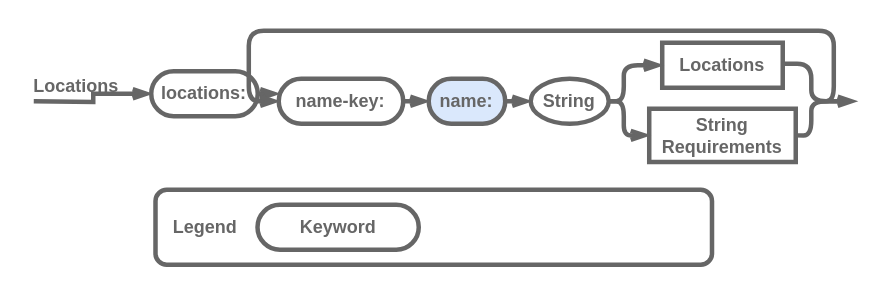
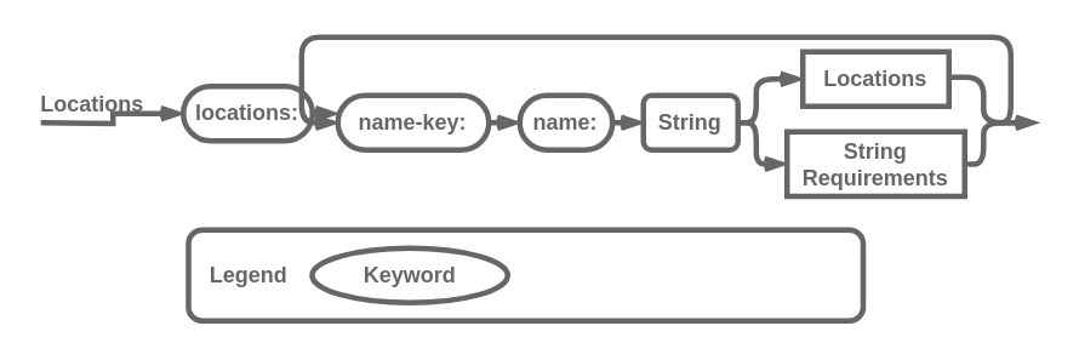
  <mxCell id="0" />
  <mxCell id="1" parent="0" />
  <mxCell id="2" value="" style="group" parent="1" vertex="1" connectable="0"><mxGeometry x="103" y="126" width="371" height="50" as="geometry" /></mxCell>
  <mxCell id="3" value="&lt;b style=&quot;border-color: var(--border-color); color: rgb(51, 51, 51); font-family: Helvetica; text-align: center;&quot;&gt;&lt;font style=&quot;border-color: var(--border-color);&quot; color=&quot;#666666&quot;&gt;&amp;nbsp; &amp;nbsp;Legend&lt;/font&gt;&lt;/b&gt;" style="text;html=1;align=left;verticalAlign=middle;whiteSpace=wrap;rounded=1;fontFamily=Courier New;perimeterSpacing=6;shadow=0;fillColor=#ffffff;fontColor=#143642;strokeColor=#666666;labelBackgroundColor=none;container=0;strokeWidth=3;" parent="2" vertex="1"><mxGeometry width="371" height="50" as="geometry" /></mxCell>
- <mxCell id="4" value="&lt;p&gt;&lt;b style=&quot;border-color: var(--border-color); color: rgb(51, 51, 51);&quot;&gt;&lt;font style=&quot;border-color: var(--border-color);&quot; color=&quot;#666666&quot;&gt;Keyword&lt;/font&gt;&lt;/b&gt;&lt;br&gt;&lt;/p&gt;" style="rounded=1;whiteSpace=wrap;html=1;arcSize=50;fontStyle=0;fillColor=#ffffff;strokeColor=#666666;labelBackgroundColor=none;fontColor=#143642;container=0;strokeWidth=3;" parent="2" vertex="1"><mxGeometry x="67.996" y="10" width="107.5" height="30" as="geometry" /></mxCell>
+ <mxCell id="4" value="&lt;p&gt;&lt;b style=&quot;border-color: var(--border-color); color: rgb(51, 51, 51);&quot;&gt;&lt;font style=&quot;border-color: var(--border-color);&quot; color=&quot;#666666&quot;&gt;Keyword&lt;/font&gt;&lt;/b&gt;&lt;br&gt;&lt;/p&gt;" style="ellipse;whiteSpace=wrap;html=1;arcSize=50;fontStyle=0;fillColor=#ffffff;strokeColor=#666666;labelBackgroundColor=none;fontColor=#143642;container=0;strokeWidth=3;" parent="2" vertex="1"><mxGeometry x="67.996" y="10" width="107.5" height="30" as="geometry" /></mxCell>
  <mxCell id="5" style="edgeStyle=orthogonalEdgeStyle;shape=connector;curved=0;rounded=0;orthogonalLoop=1;jettySize=auto;html=1;exitX=0;exitY=0.5;exitDx=0;exitDy=0;labelBackgroundColor=default;strokeColor=#666666;strokeWidth=3;align=center;verticalAlign=middle;fontFamily=Helvetica;fontSize=11;fontColor=default;endArrow=none;endFill=0;startArrow=openThin;startFill=0;" parent="1" source="6" edge="1"><mxGeometry relative="1" as="geometry"><mxPoint x="21.845" y="67" as="targetPoint" /></mxGeometry></mxCell>
  <mxCell id="6" value="&lt;b style=&quot;border-color: var(--border-color);&quot;&gt;&lt;font style=&quot;border-color: var(--border-color);&quot; color=&quot;#666666&quot;&gt;locations:&lt;/font&gt;&lt;/b&gt;" style="rounded=1;whiteSpace=wrap;html=1;strokeColor=#666666;fontFamily=Helvetica;fontSize=12;fontColor=#143642;fillColor=#ffffff;arcSize=50;fontStyle=0;shadow=0;labelBackgroundColor=none;align=center;verticalAlign=middle;strokeWidth=3;" parent="1" vertex="1"><mxGeometry x="100.155" y="47" width="71" height="30" as="geometry" /></mxCell>
  <mxCell id="7" value="&lt;font size=&quot;1&quot; color=&quot;#666666&quot;&gt;&lt;b style=&quot;font-size: 12px;&quot;&gt;Locations&lt;/b&gt;&lt;/font&gt;" style="text;html=1;strokeColor=none;fillColor=none;align=left;verticalAlign=middle;whiteSpace=wrap;rounded=0;fontSize=11;fontFamily=Helvetica;fontColor=#333333;" parent="1" vertex="1"><mxGeometry x="20.005" y="42" width="60" height="30" as="geometry" /></mxCell>
  <mxCell id="8" style="edgeStyle=orthogonalEdgeStyle;shape=connector;curved=0;rounded=1;orthogonalLoop=1;jettySize=auto;html=1;labelBackgroundColor=default;strokeColor=#666666;strokeWidth=3;align=center;verticalAlign=middle;fontFamily=Helvetica;fontSize=11;fontColor=default;startArrow=none;startFill=0;endArrow=none;endFill=0;" parent="1" source="17" edge="1"><mxGeometry relative="1" as="geometry"><mxPoint x="560.155" y="67" as="targetPoint" /><Array as="points"><mxPoint x="540.155" y="42" /><mxPoint x="540.155" y="67" /></Array></mxGeometry></mxCell>
  <mxCell id="9" value="&lt;p&gt;&lt;font color=&quot;#666666&quot;&gt;&lt;b&gt;name-key:&lt;/b&gt;&lt;/font&gt;&lt;/p&gt;" style="rounded=1;whiteSpace=wrap;html=1;arcSize=50;fontStyle=0;fillColor=#ffffff;strokeColor=#666666;labelBackgroundColor=none;fontColor=#143642;container=0;strokeWidth=3;" parent="1" vertex="1"><mxGeometry x="185.155" y="52" width="83" height="30" as="geometry" /></mxCell>
  <mxCell id="10" value="" style="edgeStyle=orthogonalEdgeStyle;shape=connector;curved=0;rounded=0;orthogonalLoop=1;jettySize=auto;html=1;labelBackgroundColor=default;strokeColor=#666666;strokeWidth=3;align=center;verticalAlign=middle;fontFamily=Helvetica;fontSize=11;fontColor=default;startArrow=none;startFill=0;endArrow=openThin;endFill=0;" parent="1" source="6" target="9" edge="1"><mxGeometry relative="1" as="geometry"><Array as="points"><mxPoint x="190.155" y="67" /><mxPoint x="190.155" y="67" /></Array></mxGeometry></mxCell>
  <mxCell id="11" style="edgeStyle=orthogonalEdgeStyle;shape=connector;curved=0;rounded=1;orthogonalLoop=1;jettySize=auto;html=1;exitX=1;exitY=0.5;exitDx=0;exitDy=0;labelBackgroundColor=default;strokeColor=#666666;strokeWidth=3;align=center;verticalAlign=middle;fontFamily=Helvetica;fontSize=11;fontColor=default;startArrow=none;startFill=0;endArrow=openThin;endFill=0;" parent="1" source="19" edge="1"><mxGeometry relative="1" as="geometry"><mxPoint x="570.155" y="67" as="targetPoint" /><Array as="points"><mxPoint x="540.155" y="90" /><mxPoint x="540.155" y="67" /></Array></mxGeometry></mxCell>
  <mxCell id="12" style="edgeStyle=orthogonalEdgeStyle;shape=connector;curved=0;rounded=1;orthogonalLoop=1;jettySize=auto;html=1;labelBackgroundColor=default;strokeColor=#666666;strokeWidth=3;fontFamily=Helvetica;fontSize=11;fontColor=default;startArrow=none;startFill=0;endArrow=openThin;endFill=0;" edge="1" parent="1" target="9"><mxGeometry relative="1" as="geometry"><mxPoint x="545.155" y="67" as="sourcePoint" /><Array as="points"><mxPoint x="555.155" y="67" /><mxPoint x="555.155" y="20" /><mxPoint x="165.155" y="20" /><mxPoint x="165.155" y="67" /></Array><mxPoint x="194.155" y="67" as="targetPoint" /></mxGeometry></mxCell>
- <mxCell id="13" value="&lt;p&gt;&lt;font color=&quot;#666666&quot;&gt;&lt;b&gt;name:&lt;/b&gt;&lt;/font&gt;&lt;/p&gt;" style="rounded=1;whiteSpace=wrap;html=1;arcSize=50;fontStyle=0;fillColor=#dae8fc;strokeColor=#666666;labelBackgroundColor=none;fontColor=#143642;container=0;strokeWidth=3;" vertex="1" parent="1"><mxGeometry x="285.155" y="52" width="51" height="30" as="geometry" /></mxCell>
+ <mxCell id="13" value="&lt;p&gt;&lt;font color=&quot;#666666&quot;&gt;&lt;b&gt;name:&lt;/b&gt;&lt;/font&gt;&lt;/p&gt;" style="rounded=1;whiteSpace=wrap;html=1;arcSize=50;fontStyle=0;fillColor=#ffffff;strokeColor=#666666;labelBackgroundColor=none;fontColor=#143642;container=0;strokeWidth=3;" vertex="1" parent="1"><mxGeometry x="285.155" y="52" width="51" height="30" as="geometry" /></mxCell>
  <mxCell id="14" style="edgeStyle=orthogonalEdgeStyle;shape=connector;curved=0;rounded=1;orthogonalLoop=1;jettySize=auto;html=1;labelBackgroundColor=default;strokeColor=#666666;strokeWidth=3;fontFamily=Helvetica;fontSize=11;fontColor=default;startArrow=none;startFill=0;endArrow=openThin;endFill=0;" edge="1" parent="1" source="9" target="13"><mxGeometry relative="1" as="geometry"><Array as="points"><mxPoint x="279.155" y="67" /><mxPoint x="279.155" y="67" /></Array></mxGeometry></mxCell>
- <mxCell id="15" value="&lt;b style=&quot;border-color: var(--border-color); color: rgb(51, 51, 51);&quot;&gt;&lt;font style=&quot;border-color: var(--border-color);&quot; color=&quot;#666666&quot;&gt;String&lt;/font&gt;&lt;/b&gt;" style="ellipse;whiteSpace=wrap;html=1;rounded=1;labelBackgroundColor=none;strokeColor=#666666;fontFamily=Helvetica;fontSize=12;fontColor=default;fillColor=default;container=0;strokeWidth=3;" vertex="1" parent="1"><mxGeometry x="353.155" y="52" width="52" height="30" as="geometry" /></mxCell>
+ <mxCell id="15" value="&lt;b style=&quot;border-color: var(--border-color); color: rgb(51, 51, 51);&quot;&gt;&lt;font style=&quot;border-color: var(--border-color);&quot; color=&quot;#666666&quot;&gt;String&lt;/font&gt;&lt;/b&gt;" style="whiteSpace=wrap;html=1;labelBackgroundColor=none;strokeColor=#666666;fontFamily=Helvetica;fontSize=12;fontColor=default;fillColor=default;container=0;strokeWidth=3;rounded=1;" vertex="1" parent="1"><mxGeometry x="353.155" y="52" width="52" height="30" as="geometry" /></mxCell>
  <mxCell id="16" value="" style="edgeStyle=orthogonalEdgeStyle;shape=connector;curved=0;rounded=1;orthogonalLoop=1;jettySize=auto;html=1;labelBackgroundColor=default;strokeColor=#666666;strokeWidth=3;fontFamily=Helvetica;fontSize=11;fontColor=default;startArrow=none;startFill=0;endArrow=openThin;endFill=0;" edge="1" parent="1" source="13" target="15"><mxGeometry relative="1" as="geometry"><Array as="points"><mxPoint x="354.155" y="67" /><mxPoint x="354.155" y="67" /></Array></mxGeometry></mxCell>
  <mxCell id="17" value="&lt;b style=&quot;border-color: var(--border-color); color: rgb(51, 51, 51);&quot;&gt;&lt;font style=&quot;border-color: var(--border-color);&quot; color=&quot;#666666&quot;&gt;Locations&lt;/font&gt;&lt;/b&gt;" style="rounded=1;whiteSpace=wrap;html=1;strokeColor=#666666;fontFamily=Helvetica;fontSize=12;fontColor=#143642;fillColor=#FFFFFF;arcSize=0;fontStyle=0;shadow=0;labelBackgroundColor=none;container=0;strokeWidth=3;" parent="1" vertex="1"><mxGeometry x="440.825" y="28" width="80.34" height="30" as="geometry" /></mxCell>
  <mxCell id="18" style="edgeStyle=orthogonalEdgeStyle;shape=connector;curved=0;rounded=1;orthogonalLoop=1;jettySize=auto;html=1;entryX=0;entryY=0.5;entryDx=0;entryDy=0;labelBackgroundColor=default;strokeColor=#666666;strokeWidth=3;fontFamily=Helvetica;fontSize=11;fontColor=default;startArrow=none;startFill=0;endArrow=openThin;endFill=0;" edge="1" parent="1" source="15" target="17"><mxGeometry relative="1" as="geometry"><Array as="points"><mxPoint x="415.155" y="67" /><mxPoint x="415.155" y="43" /></Array></mxGeometry></mxCell>
  <mxCell id="19" value="&lt;b style=&quot;border-color: var(--border-color); color: rgb(51, 51, 51);&quot;&gt;&lt;font style=&quot;border-color: var(--border-color);&quot; color=&quot;#666666&quot;&gt;String &lt;br&gt;Requirements&lt;/font&gt;&lt;/b&gt;" style="rounded=1;whiteSpace=wrap;html=1;strokeColor=#666666;fontFamily=Helvetica;fontSize=12;fontColor=#143642;fillColor=#FFFFFF;arcSize=0;fontStyle=0;shadow=0;labelBackgroundColor=none;container=0;strokeWidth=3;" parent="1" vertex="1"><mxGeometry x="432.155" y="72" width="97.68" height="35.5" as="geometry" /></mxCell>
  <mxCell id="20" style="edgeStyle=orthogonalEdgeStyle;shape=connector;curved=0;rounded=1;orthogonalLoop=1;jettySize=auto;html=1;exitX=1;exitY=0.5;exitDx=0;exitDy=0;entryX=0;entryY=0.5;entryDx=0;entryDy=0;labelBackgroundColor=default;strokeColor=#666666;strokeWidth=3;fontFamily=Helvetica;fontSize=11;fontColor=default;startArrow=none;startFill=0;endArrow=openThin;endFill=0;" edge="1" parent="1" source="15" target="19"><mxGeometry relative="1" as="geometry"><Array as="points"><mxPoint x="415.155" y="67" /><mxPoint x="415.155" y="90" /></Array></mxGeometry></mxCell>
